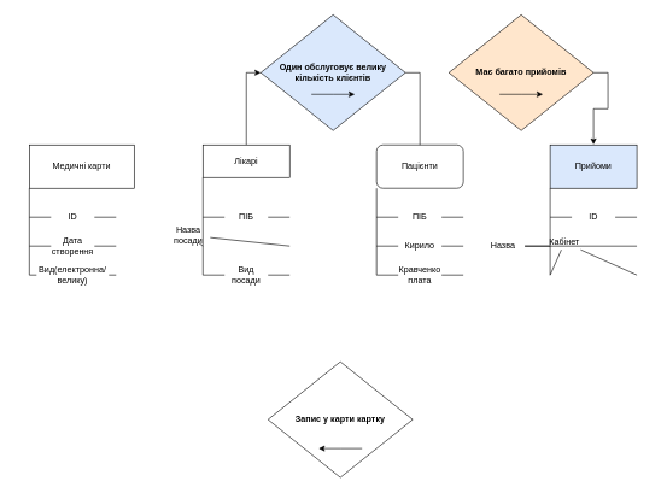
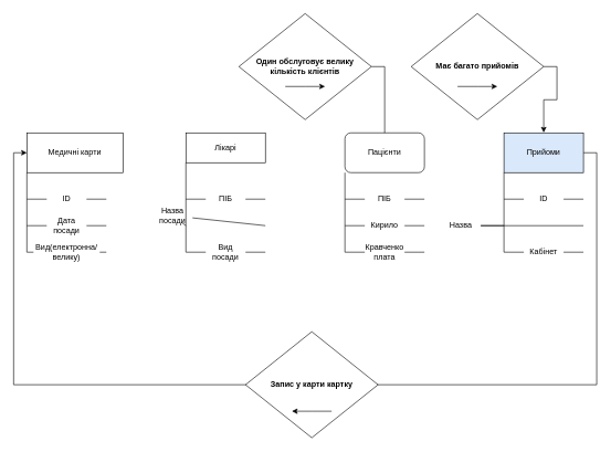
  <mxCell id="0" />
  <mxCell id="1" parent="0" />
  <mxCell id="2" value="Медичні карти" style="rounded=0;whiteSpace=wrap;html=1;" vertex="1" parent="1"><mxGeometry x="40" y="200" width="145" height="60" as="geometry" /></mxCell>
  <mxCell id="3" value="" style="endArrow=none;html=1;rounded=0;entryX=0;entryY=1;entryDx=0;entryDy=0;" edge="1" parent="1" target="2"><mxGeometry width="50" height="50" relative="1" as="geometry"><mxPoint x="40" y="380" as="sourcePoint" /><mxPoint x="180" y="450" as="targetPoint" /></mxGeometry></mxCell>
  <mxCell id="4" value="" style="endArrow=none;html=1;rounded=0;" edge="1" parent="1" source="8"><mxGeometry width="50" height="50" relative="1" as="geometry"><mxPoint x="40" y="300" as="sourcePoint" /><mxPoint x="160" y="300" as="targetPoint" /></mxGeometry></mxCell>
  <mxCell id="5" value="" style="endArrow=none;html=1;rounded=0;" edge="1" parent="1" source="10"><mxGeometry width="50" height="50" relative="1" as="geometry"><mxPoint x="40" y="340" as="sourcePoint" /><mxPoint x="160" y="340" as="targetPoint" /></mxGeometry></mxCell>
  <mxCell id="6" value="" style="endArrow=none;html=1;rounded=0;" edge="1" parent="1"><mxGeometry width="50" height="50" relative="1" as="geometry"><mxPoint x="150" y="380" as="sourcePoint" /><mxPoint x="160" y="380" as="targetPoint" /></mxGeometry></mxCell>
  <mxCell id="7" value="" style="endArrow=none;html=1;rounded=0;" edge="1" parent="1" target="8"><mxGeometry width="50" height="50" relative="1" as="geometry"><mxPoint x="40" y="300" as="sourcePoint" /><mxPoint x="160" y="300" as="targetPoint" /></mxGeometry></mxCell>
  <mxCell id="8" value="ID" style="text;html=1;align=center;verticalAlign=middle;whiteSpace=wrap;rounded=0;" vertex="1" parent="1"><mxGeometry x="70" y="290" width="60" height="20" as="geometry" /></mxCell>
  <mxCell id="9" value="" style="endArrow=none;html=1;rounded=0;" edge="1" parent="1" target="10"><mxGeometry width="50" height="50" relative="1" as="geometry"><mxPoint x="40" y="340" as="sourcePoint" /><mxPoint x="160" y="340" as="targetPoint" /></mxGeometry></mxCell>
- <mxCell id="10" value="Дата створення" style="text;html=1;align=center;verticalAlign=middle;whiteSpace=wrap;rounded=0;" vertex="1" parent="1"><mxGeometry x="70" y="330" width="60" height="20" as="geometry" /></mxCell>
+ <mxCell id="10" value="Дата посади" style="text;html=1;align=center;verticalAlign=middle;whiteSpace=wrap;rounded=0;" vertex="1" parent="1"><mxGeometry x="70" y="330" width="60" height="20" as="geometry" /></mxCell>
  <mxCell id="11" value="" style="endArrow=none;html=1;rounded=0;" edge="1" parent="1"><mxGeometry width="50" height="50" relative="1" as="geometry"><mxPoint x="40" y="380" as="sourcePoint" /><mxPoint x="50" y="380" as="targetPoint" /></mxGeometry></mxCell>
  <mxCell id="12" value="Вид(електронна/велику)" style="text;html=1;align=center;verticalAlign=middle;whiteSpace=wrap;rounded=0;" vertex="1" parent="1"><mxGeometry x="70" y="370" width="60" height="20" as="geometry" /></mxCell>
- <mxCell id="13" style="edgeStyle=orthogonalEdgeStyle;rounded=0;orthogonalLoop=1;jettySize=auto;html=1;exitX=0.5;exitY=0;exitDx=0;exitDy=0;entryX=0;entryY=0.5;entryDx=0;entryDy=0;" edge="1" parent="1" source="14" target="49"><mxGeometry relative="1" as="geometry" /></mxCell>
  <mxCell id="14" value="Лікарі" style="rounded=0;whiteSpace=wrap;html=1;" vertex="1" parent="1"><mxGeometry x="280" y="200" width="120" height="45" as="geometry" /></mxCell>
  <mxCell id="15" value="" style="endArrow=none;html=1;rounded=0;entryX=0;entryY=1;entryDx=0;entryDy=0;" edge="1" parent="1" target="14"><mxGeometry width="50" height="50" relative="1" as="geometry"><mxPoint x="280" y="380" as="sourcePoint" /><mxPoint x="420" y="450" as="targetPoint" /></mxGeometry></mxCell>
  <mxCell id="16" value="" style="endArrow=none;html=1;rounded=0;" edge="1" parent="1" source="20"><mxGeometry width="50" height="50" relative="1" as="geometry"><mxPoint x="280" y="300" as="sourcePoint" /><mxPoint x="400" y="300" as="targetPoint" /></mxGeometry></mxCell>
  <mxCell id="17" value="" style="endArrow=none;html=1;rounded=0;" edge="1" parent="1" source="22"><mxGeometry width="50" height="50" relative="1" as="geometry"><mxPoint x="280" y="340" as="sourcePoint" /><mxPoint x="400" y="340" as="targetPoint" /></mxGeometry></mxCell>
  <mxCell id="18" value="" style="endArrow=none;html=1;rounded=0;" edge="1" parent="1" source="24"><mxGeometry width="50" height="50" relative="1" as="geometry"><mxPoint x="280" y="380" as="sourcePoint" /><mxPoint x="400" y="380" as="targetPoint" /></mxGeometry></mxCell>
  <mxCell id="19" value="" style="endArrow=none;html=1;rounded=0;" edge="1" parent="1" target="20"><mxGeometry width="50" height="50" relative="1" as="geometry"><mxPoint x="280" y="300" as="sourcePoint" /><mxPoint x="400" y="300" as="targetPoint" /></mxGeometry></mxCell>
  <mxCell id="20" value="ПІБ" style="text;html=1;align=center;verticalAlign=middle;whiteSpace=wrap;rounded=0;" vertex="1" parent="1"><mxGeometry x="310" y="290" width="60" height="20" as="geometry" /></mxCell>
  <mxCell id="21" value="" style="endArrow=none;html=1;rounded=0;" edge="1" parent="1" target="22"><mxGeometry width="50" height="50" relative="1" as="geometry"><mxPoint x="280" y="340" as="sourcePoint" /><mxPoint x="400" y="340" as="targetPoint" /></mxGeometry></mxCell>
  <mxCell id="22" value="Назва посади" style="text;html=1;align=center;verticalAlign=middle;whiteSpace=wrap;rounded=0;" vertex="1" parent="1"><mxGeometry x="230" y="315" width="60" height="20" as="geometry" /></mxCell>
  <mxCell id="23" value="" style="endArrow=none;html=1;rounded=0;" edge="1" parent="1" target="24"><mxGeometry width="50" height="50" relative="1" as="geometry"><mxPoint x="280" y="380" as="sourcePoint" /><mxPoint x="400" y="380" as="targetPoint" /></mxGeometry></mxCell>
  <mxCell id="24" value="Вид посади" style="text;html=1;align=center;verticalAlign=middle;whiteSpace=wrap;rounded=0;" vertex="1" parent="1"><mxGeometry x="310" y="370" width="60" height="20" as="geometry" /></mxCell>
  <mxCell id="25" value="Пацієнти" style="whiteSpace=wrap;html=1;rounded=1;" vertex="1" parent="1"><mxGeometry x="520" y="200" width="120" height="60" as="geometry" /></mxCell>
  <mxCell id="26" value="" style="endArrow=none;html=1;rounded=0;entryX=0;entryY=1;entryDx=0;entryDy=0;" edge="1" parent="1" target="25"><mxGeometry width="50" height="50" relative="1" as="geometry"><mxPoint x="520" y="380" as="sourcePoint" /><mxPoint x="660" y="450" as="targetPoint" /></mxGeometry></mxCell>
  <mxCell id="27" value="" style="endArrow=none;html=1;rounded=0;" edge="1" parent="1" source="31"><mxGeometry width="50" height="50" relative="1" as="geometry"><mxPoint x="520" y="300" as="sourcePoint" /><mxPoint x="640" y="300" as="targetPoint" /></mxGeometry></mxCell>
  <mxCell id="28" value="" style="endArrow=none;html=1;rounded=0;" edge="1" parent="1" source="33"><mxGeometry width="50" height="50" relative="1" as="geometry"><mxPoint x="520" y="340" as="sourcePoint" /><mxPoint x="640" y="340" as="targetPoint" /></mxGeometry></mxCell>
  <mxCell id="29" value="" style="endArrow=none;html=1;rounded=0;" edge="1" parent="1" source="35"><mxGeometry width="50" height="50" relative="1" as="geometry"><mxPoint x="520" y="380" as="sourcePoint" /><mxPoint x="640" y="380" as="targetPoint" /></mxGeometry></mxCell>
  <mxCell id="30" value="" style="endArrow=none;html=1;rounded=0;" edge="1" parent="1" target="31"><mxGeometry width="50" height="50" relative="1" as="geometry"><mxPoint x="520" y="300" as="sourcePoint" /><mxPoint x="640" y="300" as="targetPoint" /></mxGeometry></mxCell>
  <mxCell id="31" value="ПІБ" style="text;html=1;align=center;verticalAlign=middle;whiteSpace=wrap;rounded=0;" vertex="1" parent="1"><mxGeometry x="550" y="290" width="60" height="20" as="geometry" /></mxCell>
  <mxCell id="32" value="" style="endArrow=none;html=1;rounded=0;" edge="1" parent="1" target="33"><mxGeometry width="50" height="50" relative="1" as="geometry"><mxPoint x="520" y="340" as="sourcePoint" /><mxPoint x="640" y="340" as="targetPoint" /></mxGeometry></mxCell>
  <mxCell id="33" value="Кирило" style="text;html=1;align=center;verticalAlign=middle;whiteSpace=wrap;rounded=0;" vertex="1" parent="1"><mxGeometry x="550" y="330" width="60" height="20" as="geometry" /></mxCell>
  <mxCell id="34" value="" style="endArrow=none;html=1;rounded=0;" edge="1" parent="1" target="35"><mxGeometry width="50" height="50" relative="1" as="geometry"><mxPoint x="520" y="380" as="sourcePoint" /><mxPoint x="640" y="380" as="targetPoint" /></mxGeometry></mxCell>
  <mxCell id="35" value="Кравченко плата" style="text;html=1;align=center;verticalAlign=middle;whiteSpace=wrap;rounded=0;" vertex="1" parent="1"><mxGeometry x="550" y="370" width="60" height="20" as="geometry" /></mxCell>
+ <mxCell id="36" style="edgeStyle=orthogonalEdgeStyle;rounded=0;orthogonalLoop=1;jettySize=auto;html=1;exitX=1;exitY=0.5;exitDx=0;exitDy=0;entryX=0;entryY=0.5;entryDx=0;entryDy=0;" edge="1" parent="1" source="37" target="2"><mxGeometry relative="1" as="geometry"><mxPoint x="910" y="480" as="targetPoint" /><Array as="points"><mxPoint x="900" y="230" /><mxPoint x="900" y="580" /><mxPoint x="20" y="580" /><mxPoint x="20" y="230" /></Array></mxGeometry></mxCell>
  <mxCell id="37" value="Прийоми" style="rounded=0;whiteSpace=wrap;html=1;fillColor=#dae8fc;" vertex="1" parent="1"><mxGeometry x="760" y="200" width="120" height="60" as="geometry" /></mxCell>
  <mxCell id="38" value="" style="endArrow=none;html=1;rounded=0;entryX=0;entryY=1;entryDx=0;entryDy=0;" edge="1" parent="1" target="37"><mxGeometry width="50" height="50" relative="1" as="geometry"><mxPoint x="760" y="380" as="sourcePoint" /><mxPoint x="900" y="450" as="targetPoint" /></mxGeometry></mxCell>
  <mxCell id="39" value="" style="endArrow=none;html=1;rounded=0;" edge="1" parent="1" source="43"><mxGeometry width="50" height="50" relative="1" as="geometry"><mxPoint x="760" y="300" as="sourcePoint" /><mxPoint x="880" y="300" as="targetPoint" /></mxGeometry></mxCell>
  <mxCell id="40" value="" style="endArrow=none;html=1;rounded=0;" edge="1" parent="1" source="45"><mxGeometry width="50" height="50" relative="1" as="geometry"><mxPoint x="760" y="340" as="sourcePoint" /><mxPoint x="880" y="340" as="targetPoint" /></mxGeometry></mxCell>
  <mxCell id="41" value="" style="endArrow=none;html=1;rounded=0;" edge="1" parent="1" source="47"><mxGeometry width="50" height="50" relative="1" as="geometry"><mxPoint x="760" y="380" as="sourcePoint" /><mxPoint x="880" y="380" as="targetPoint" /></mxGeometry></mxCell>
  <mxCell id="42" value="" style="endArrow=none;html=1;rounded=0;" edge="1" parent="1" target="43"><mxGeometry width="50" height="50" relative="1" as="geometry"><mxPoint x="760" y="300" as="sourcePoint" /><mxPoint x="880" y="300" as="targetPoint" /></mxGeometry></mxCell>
  <mxCell id="43" value="ID" style="text;html=1;align=center;verticalAlign=middle;whiteSpace=wrap;rounded=0;" vertex="1" parent="1"><mxGeometry x="790" y="290" width="60" height="20" as="geometry" /></mxCell>
  <mxCell id="44" value="" style="endArrow=none;html=1;rounded=0;" edge="1" parent="1" target="45"><mxGeometry width="50" height="50" relative="1" as="geometry"><mxPoint x="760" y="340" as="sourcePoint" /><mxPoint x="880" y="340" as="targetPoint" /></mxGeometry></mxCell>
  <mxCell id="45" value="Назва" style="text;html=1;align=center;verticalAlign=middle;whiteSpace=wrap;rounded=0;" vertex="1" parent="1"><mxGeometry x="665" y="330" width="60" height="20" as="geometry" /></mxCell>
  <mxCell id="46" value="" style="endArrow=none;html=1;rounded=0;" edge="1" parent="1" target="47"><mxGeometry width="50" height="50" relative="1" as="geometry"><mxPoint x="760" y="380" as="sourcePoint" /><mxPoint x="880" y="380" as="targetPoint" /></mxGeometry></mxCell>
- <mxCell id="47" value="Кабінет" style="text;html=1;align=center;verticalAlign=middle;whiteSpace=wrap;rounded=0;" vertex="1" parent="1"><mxGeometry x="750" y="325" width="60" height="20" as="geometry" /></mxCell>
+ <mxCell id="47" value="Кабінет" style="text;html=1;align=center;verticalAlign=middle;whiteSpace=wrap;rounded=0;" vertex="1" parent="1"><mxGeometry x="790" y="370" width="60" height="20" as="geometry" /></mxCell>
  <mxCell id="48" style="edgeStyle=orthogonalEdgeStyle;rounded=0;orthogonalLoop=1;jettySize=auto;html=1;exitX=1;exitY=0.5;exitDx=0;exitDy=0;endArrow=none;" edge="1" parent="1" source="49" target="25"><mxGeometry relative="1" as="geometry" /></mxCell>
- <mxCell id="49" value="&lt;b&gt;Один обслуговує велику кількість клієнтів&lt;/b&gt;" style="rhombus;whiteSpace=wrap;html=1;fillColor=#dae8fc;" vertex="1" parent="1"><mxGeometry x="360" y="20" width="200" height="160" as="geometry" /></mxCell>
+ <mxCell id="49" value="&lt;b&gt;Один обслуговує велику кількість клієнтів&lt;/b&gt;" style="rhombus;whiteSpace=wrap;html=1;" vertex="1" parent="1"><mxGeometry x="360" y="20" width="200" height="160" as="geometry" /></mxCell>
  <mxCell id="50" value="" style="endArrow=classic;html=1;rounded=0;" edge="1" parent="1"><mxGeometry width="50" height="50" relative="1" as="geometry"><mxPoint x="430" y="130" as="sourcePoint" /><mxPoint x="490" y="130" as="targetPoint" /><Array as="points"><mxPoint x="460" y="130" /></Array></mxGeometry></mxCell>
  <mxCell id="51" style="edgeStyle=orthogonalEdgeStyle;rounded=0;orthogonalLoop=1;jettySize=auto;html=1;exitX=1;exitY=0.5;exitDx=0;exitDy=0;" edge="1" parent="1" source="52"><mxGeometry relative="1" as="geometry"><mxPoint x="820" y="199.5" as="targetPoint" /><Array as="points"><mxPoint x="840" y="100" /><mxPoint x="840" y="150" /><mxPoint x="820" y="150" /></Array></mxGeometry></mxCell>
- <mxCell id="52" value="&lt;b&gt;Має багато прийомів&lt;/b&gt;" style="rhombus;whiteSpace=wrap;html=1;fillColor=#ffe6cc;" vertex="1" parent="1"><mxGeometry x="620" y="20" width="200" height="160" as="geometry" /></mxCell>
+ <mxCell id="52" value="&lt;b&gt;Має багато прийомів&lt;/b&gt;" style="rhombus;whiteSpace=wrap;html=1;" vertex="1" parent="1"><mxGeometry x="620" y="20" width="200" height="160" as="geometry" /></mxCell>
  <mxCell id="53" value="" style="endArrow=classic;html=1;rounded=0;" edge="1" parent="1"><mxGeometry width="50" height="50" relative="1" as="geometry"><mxPoint x="690" y="130" as="sourcePoint" /><mxPoint x="750" y="130" as="targetPoint" /><Array as="points"><mxPoint x="720" y="130" /></Array></mxGeometry></mxCell>
  <mxCell id="54" value="&lt;b&gt;Запис у карти картку&lt;/b&gt;" style="rhombus;whiteSpace=wrap;html=1;" vertex="1" parent="1"><mxGeometry x="370" y="500" width="200" height="160" as="geometry" /></mxCell>
  <mxCell id="55" value="" style="endArrow=classic;html=1;rounded=0;" edge="1" parent="1"><mxGeometry width="50" height="50" relative="1" as="geometry"><mxPoint x="500" y="620" as="sourcePoint" /><mxPoint x="440" y="620" as="targetPoint" /><Array as="points"><mxPoint x="470" y="620" /></Array></mxGeometry></mxCell>
